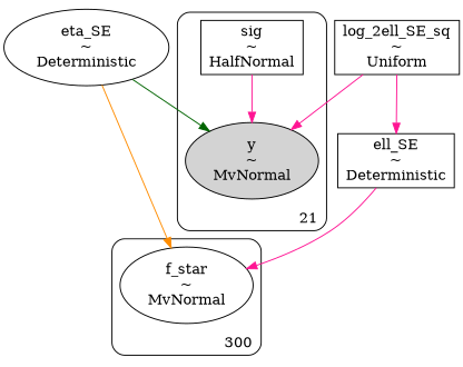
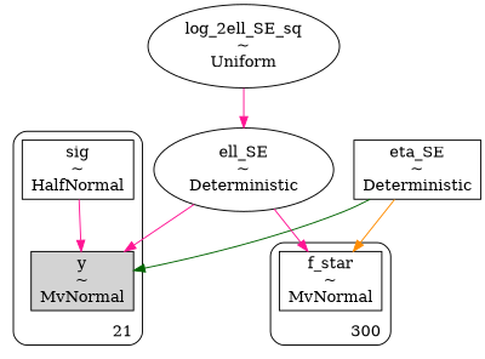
  digraph {
    node [shape=ellipse]
    edge [color=deeppink]
-   n1 [label="y\n~\nMvNormal" style=filled]
+   n1 [label="y\n~\nMvNormal" shape=box style=filled]
    n2 [label="sig\n~\nHalfNormal" shape=box]
-   n3 [label="f_star\n~\nMvNormal"]
-   n4 [label="eta_SE\n~\nDeterministic"]
-   n5 [label="log_2ell_SE_sq\n~\nUniform" shape=box]
-   n6 [label="ell_SE\n~\nDeterministic" shape=box]
+   n3 [label="f_star\n~\nMvNormal" shape=box]
+   n4 [label="eta_SE\n~\nDeterministic" shape=box]
+   n5 [label="log_2ell_SE_sq\n~\nUniform"]
+   n6 [label="ell_SE\n~\nDeterministic"]
    subgraph cluster_1 {
      label=21
      labeljust=r
      labelloc=b
      style=rounded
      n1
      n2
    }
    subgraph cluster_2 {
      label=300
      labeljust=r
      labelloc=b
      style=rounded
      n3
    }
    n2 -> n1
    n4 -> n1 [color=darkgreen]
    n4 -> n3 [color=darkorange]
    n5 -> n6
-   n5 -> n1
+   n6 -> n1
    n6 -> n3
  }
